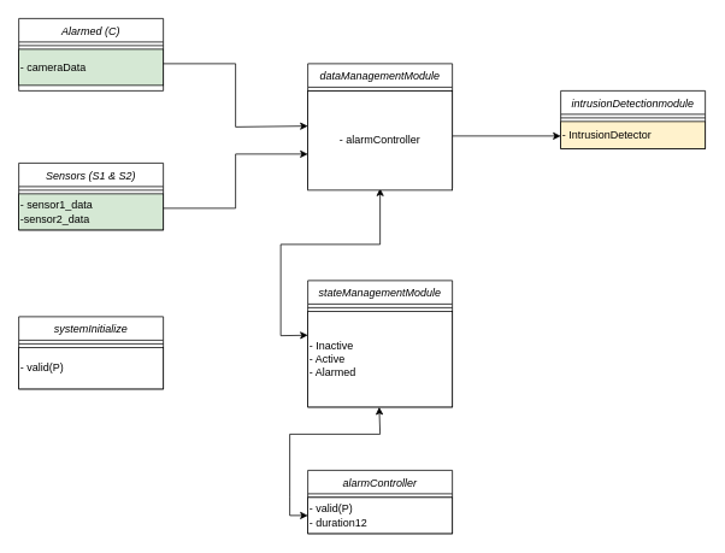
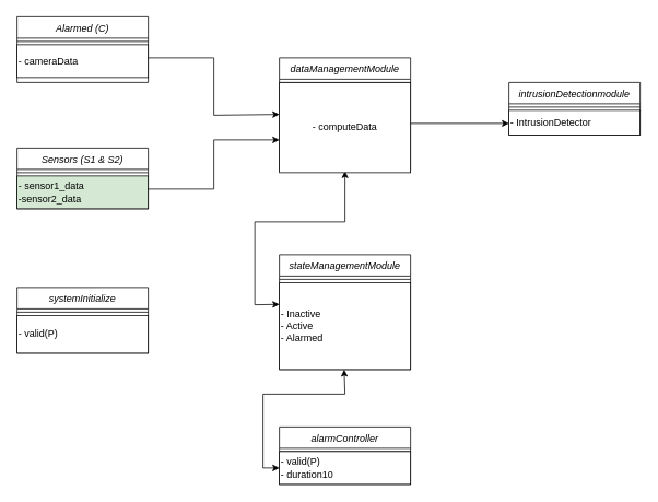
  <mxCell id="0" />
  <mxCell id="1" parent="0" />
  <mxCell id="2" value="Alarmed (C)" style="swimlane;fontStyle=2;align=center;verticalAlign=top;childLayout=stackLayout;horizontal=1;startSize=26;horizontalStack=0;resizeParent=1;resizeLast=0;collapsible=1;marginBottom=0;rounded=0;shadow=0;strokeWidth=1;" parent="1" vertex="1"><mxGeometry x="20" y="20" width="160" height="80" as="geometry"><mxRectangle x="40" y="80" width="160" height="26" as="alternateBounds" /></mxGeometry></mxCell>
  <mxCell id="3" value="" style="line;html=1;strokeWidth=1;align=left;verticalAlign=middle;spacingTop=-1;spacingLeft=3;spacingRight=3;rotatable=0;labelPosition=right;points=[];portConstraint=eastwest;" parent="2" vertex="1"><mxGeometry y="26" width="160" height="8" as="geometry" /></mxCell>
- <mxCell id="4" value="- cameraData" style="whiteSpace=wrap;html=1;align=left;fillColor=#d5e8d4;" vertex="1" parent="2"><mxGeometry y="34" width="160" height="40" as="geometry" /></mxCell>
+ <mxCell id="4" value="- cameraData" style="whiteSpace=wrap;html=1;align=left;" vertex="1" parent="2"><mxGeometry y="34" width="160" height="40" as="geometry" /></mxCell>
  <mxCell id="5" value="Sensors (S1 &amp; S2)" style="swimlane;fontStyle=2;align=center;verticalAlign=top;childLayout=stackLayout;horizontal=1;startSize=26;horizontalStack=0;resizeParent=1;resizeLast=0;collapsible=1;marginBottom=0;rounded=0;shadow=0;strokeWidth=1;" vertex="1" parent="1"><mxGeometry x="20" y="180" width="160" height="74" as="geometry"><mxRectangle x="40" y="240" width="160" height="26" as="alternateBounds" /></mxGeometry></mxCell>
  <mxCell id="6" value="" style="line;html=1;strokeWidth=1;align=left;verticalAlign=middle;spacingTop=-1;spacingLeft=3;spacingRight=3;rotatable=0;labelPosition=right;points=[];portConstraint=eastwest;" vertex="1" parent="5"><mxGeometry y="26" width="160" height="8" as="geometry" /></mxCell>
  <mxCell id="7" value="- sensor1_data&lt;br&gt;-sensor2_data" style="whiteSpace=wrap;html=1;align=left;fillColor=#d5e8d4;" vertex="1" parent="5"><mxGeometry y="34" width="160" height="40" as="geometry" /></mxCell>
  <mxCell id="8" value="dataManagementModule" style="swimlane;fontStyle=2;align=center;verticalAlign=top;childLayout=stackLayout;horizontal=1;startSize=26;horizontalStack=0;resizeParent=1;resizeLast=0;collapsible=1;marginBottom=0;rounded=0;shadow=0;strokeWidth=1;" vertex="1" parent="1"><mxGeometry x="340" y="70" width="160" height="138" as="geometry"><mxRectangle x="350" y="80" width="160" height="26" as="alternateBounds" /></mxGeometry></mxCell>
  <mxCell id="9" value="" style="line;html=1;strokeWidth=1;align=left;verticalAlign=middle;spacingTop=-1;spacingLeft=3;spacingRight=3;rotatable=0;labelPosition=right;points=[];portConstraint=eastwest;" vertex="1" parent="8"><mxGeometry y="26" width="160" height="8" as="geometry" /></mxCell>
  <mxCell id="10" value="stateManagementModule" style="swimlane;fontStyle=2;align=center;verticalAlign=top;childLayout=stackLayout;horizontal=1;startSize=26;horizontalStack=0;resizeParent=1;resizeLast=0;collapsible=1;marginBottom=0;rounded=0;shadow=0;strokeWidth=1;" vertex="1" parent="1"><mxGeometry x="340" y="310" width="160" height="140" as="geometry"><mxRectangle x="360" y="400" width="160" height="26" as="alternateBounds" /></mxGeometry></mxCell>
  <mxCell id="11" value="" style="line;html=1;strokeWidth=1;align=left;verticalAlign=middle;spacingTop=-1;spacingLeft=3;spacingRight=3;rotatable=0;labelPosition=right;points=[];portConstraint=eastwest;" vertex="1" parent="10"><mxGeometry y="26" width="160" height="8" as="geometry" /></mxCell>
  <mxCell id="12" value="- Inactive&lt;br&gt;- Active&lt;br&gt;&lt;div style=&quot;&quot;&gt;&lt;span style=&quot;background-color: initial;&quot;&gt;- Alarmed&lt;/span&gt;&lt;/div&gt;" style="whiteSpace=wrap;html=1;align=left;" vertex="1" parent="10"><mxGeometry y="34" width="160" height="106" as="geometry" /></mxCell>
  <mxCell id="13" value="intrusionDetectionmodule" style="swimlane;fontStyle=2;align=center;verticalAlign=top;childLayout=stackLayout;horizontal=1;startSize=26;horizontalStack=0;resizeParent=1;resizeLast=0;collapsible=1;marginBottom=0;rounded=0;shadow=0;strokeWidth=1;" vertex="1" parent="1"><mxGeometry x="620" y="100" width="160" height="64" as="geometry"><mxRectangle x="640" y="190" width="160" height="26" as="alternateBounds" /></mxGeometry></mxCell>
  <mxCell id="14" value="" style="line;html=1;strokeWidth=1;align=left;verticalAlign=middle;spacingTop=-1;spacingLeft=3;spacingRight=3;rotatable=0;labelPosition=right;points=[];portConstraint=eastwest;" vertex="1" parent="13"><mxGeometry y="26" width="160" height="8" as="geometry" /></mxCell>
- <mxCell id="15" value="- IntrusionDetector" style="whiteSpace=wrap;html=1;align=left;fillColor=#fff2cc;" vertex="1" parent="13"><mxGeometry y="34" width="160" height="30" as="geometry" /></mxCell>
+ <mxCell id="15" value="- IntrusionDetector" style="whiteSpace=wrap;html=1;align=left;" vertex="1" parent="13"><mxGeometry y="34" width="160" height="30" as="geometry" /></mxCell>
  <mxCell id="16" value="alarmController" style="swimlane;fontStyle=2;align=center;verticalAlign=top;childLayout=stackLayout;horizontal=1;startSize=26;horizontalStack=0;resizeParent=1;resizeLast=0;collapsible=1;marginBottom=0;rounded=0;shadow=0;strokeWidth=1;" vertex="1" parent="1"><mxGeometry x="340" y="520" width="160" height="70" as="geometry"><mxRectangle x="640" y="400" width="160" height="26" as="alternateBounds" /></mxGeometry></mxCell>
  <mxCell id="17" value="" style="line;html=1;strokeWidth=1;align=left;verticalAlign=middle;spacingTop=-1;spacingLeft=3;spacingRight=3;rotatable=0;labelPosition=right;points=[];portConstraint=eastwest;" vertex="1" parent="16"><mxGeometry y="26" width="160" height="8" as="geometry" /></mxCell>
  <mxCell id="18" value="" style="endArrow=classic;html=1;rounded=0;entryX=0;entryY=0.5;entryDx=0;entryDy=0;" edge="1" parent="1" target="8"><mxGeometry width="50" height="50" relative="1" as="geometry"><mxPoint x="180" y="70" as="sourcePoint" /><mxPoint x="340" y="130" as="targetPoint" /><Array as="points"><mxPoint x="260" y="70" /><mxPoint x="260" y="140" /></Array></mxGeometry></mxCell>
  <mxCell id="19" value="" style="endArrow=classic;html=1;rounded=0;" edge="1" parent="1"><mxGeometry width="50" height="50" relative="1" as="geometry"><mxPoint x="180" y="230" as="sourcePoint" /><mxPoint x="340" y="170" as="targetPoint" /><Array as="points"><mxPoint x="260" y="230" /><mxPoint x="260" y="170" /></Array></mxGeometry></mxCell>
  <mxCell id="20" value="" style="endArrow=classic;startArrow=classic;html=1;rounded=0;exitX=0;exitY=0.25;exitDx=0;exitDy=0;" edge="1" parent="1" source="12"><mxGeometry width="50" height="50" relative="1" as="geometry"><mxPoint x="370" y="258" as="sourcePoint" /><mxPoint x="420" y="208" as="targetPoint" /><Array as="points"><mxPoint x="310" y="371" /><mxPoint x="310" y="270" /><mxPoint x="420" y="270" /></Array></mxGeometry></mxCell>
  <mxCell id="21" value="" style="endArrow=classic;html=1;rounded=0;" edge="1" parent="1"><mxGeometry width="50" height="50" relative="1" as="geometry"><mxPoint x="500" y="150" as="sourcePoint" /><mxPoint x="620" y="150" as="targetPoint" /></mxGeometry></mxCell>
  <mxCell id="22" value="" style="endArrow=classic;startArrow=classic;html=1;rounded=0;exitX=0;exitY=0.5;exitDx=0;exitDy=0;" edge="1" parent="1" source="23"><mxGeometry width="50" height="50" relative="1" as="geometry"><mxPoint x="369" y="500" as="sourcePoint" /><mxPoint x="419" y="450" as="targetPoint" /><Array as="points"><mxPoint x="320" y="570" /><mxPoint x="320" y="550" /><mxPoint x="320" y="480" /><mxPoint x="420" y="480" /></Array></mxGeometry></mxCell>
- <mxCell id="23" value="&lt;div style=&quot;&quot;&gt;&lt;span style=&quot;background-color: initial;&quot;&gt;- valid(P)&lt;/span&gt;&lt;/div&gt;&lt;div style=&quot;&quot;&gt;&lt;span style=&quot;background-color: initial;&quot;&gt;- duration12&lt;/span&gt;&lt;/div&gt;" style="whiteSpace=wrap;html=1;align=left;" vertex="1" parent="1"><mxGeometry x="340" y="550" width="160" height="40" as="geometry" /></mxCell>
+ <mxCell id="23" value="&lt;div style=&quot;&quot;&gt;&lt;span style=&quot;background-color: initial;&quot;&gt;- valid(P)&lt;/span&gt;&lt;/div&gt;&lt;div style=&quot;&quot;&gt;&lt;span style=&quot;background-color: initial;&quot;&gt;- duration10&lt;/span&gt;&lt;/div&gt;" style="whiteSpace=wrap;html=1;align=left;" vertex="1" parent="1"><mxGeometry x="340" y="550" width="160" height="40" as="geometry" /></mxCell>
  <mxCell id="24" value="systemInitialize" style="swimlane;fontStyle=2;align=center;verticalAlign=top;childLayout=stackLayout;horizontal=1;startSize=26;horizontalStack=0;resizeParent=1;resizeLast=0;collapsible=1;marginBottom=0;rounded=0;shadow=0;strokeWidth=1;" vertex="1" parent="1"><mxGeometry x="20" y="350" width="160" height="80" as="geometry"><mxRectangle x="360" y="400" width="160" height="26" as="alternateBounds" /></mxGeometry></mxCell>
  <mxCell id="25" value="" style="line;html=1;strokeWidth=1;align=left;verticalAlign=middle;spacingTop=-1;spacingLeft=3;spacingRight=3;rotatable=0;labelPosition=right;points=[];portConstraint=eastwest;" vertex="1" parent="24"><mxGeometry y="26" width="160" height="8" as="geometry" /></mxCell>
  <mxCell id="26" value="- valid(P)" style="whiteSpace=wrap;html=1;align=left;" vertex="1" parent="24"><mxGeometry y="34" width="160" height="46" as="geometry" /></mxCell>
- <mxCell id="27" value="- alarmController" style="whiteSpace=wrap;html=1;" vertex="1" parent="1"><mxGeometry x="340" y="100" width="160" height="110" as="geometry" /></mxCell>
+ <mxCell id="27" value="- computeData" style="whiteSpace=wrap;html=1;" vertex="1" parent="1"><mxGeometry x="340" y="100" width="160" height="110" as="geometry" /></mxCell>
